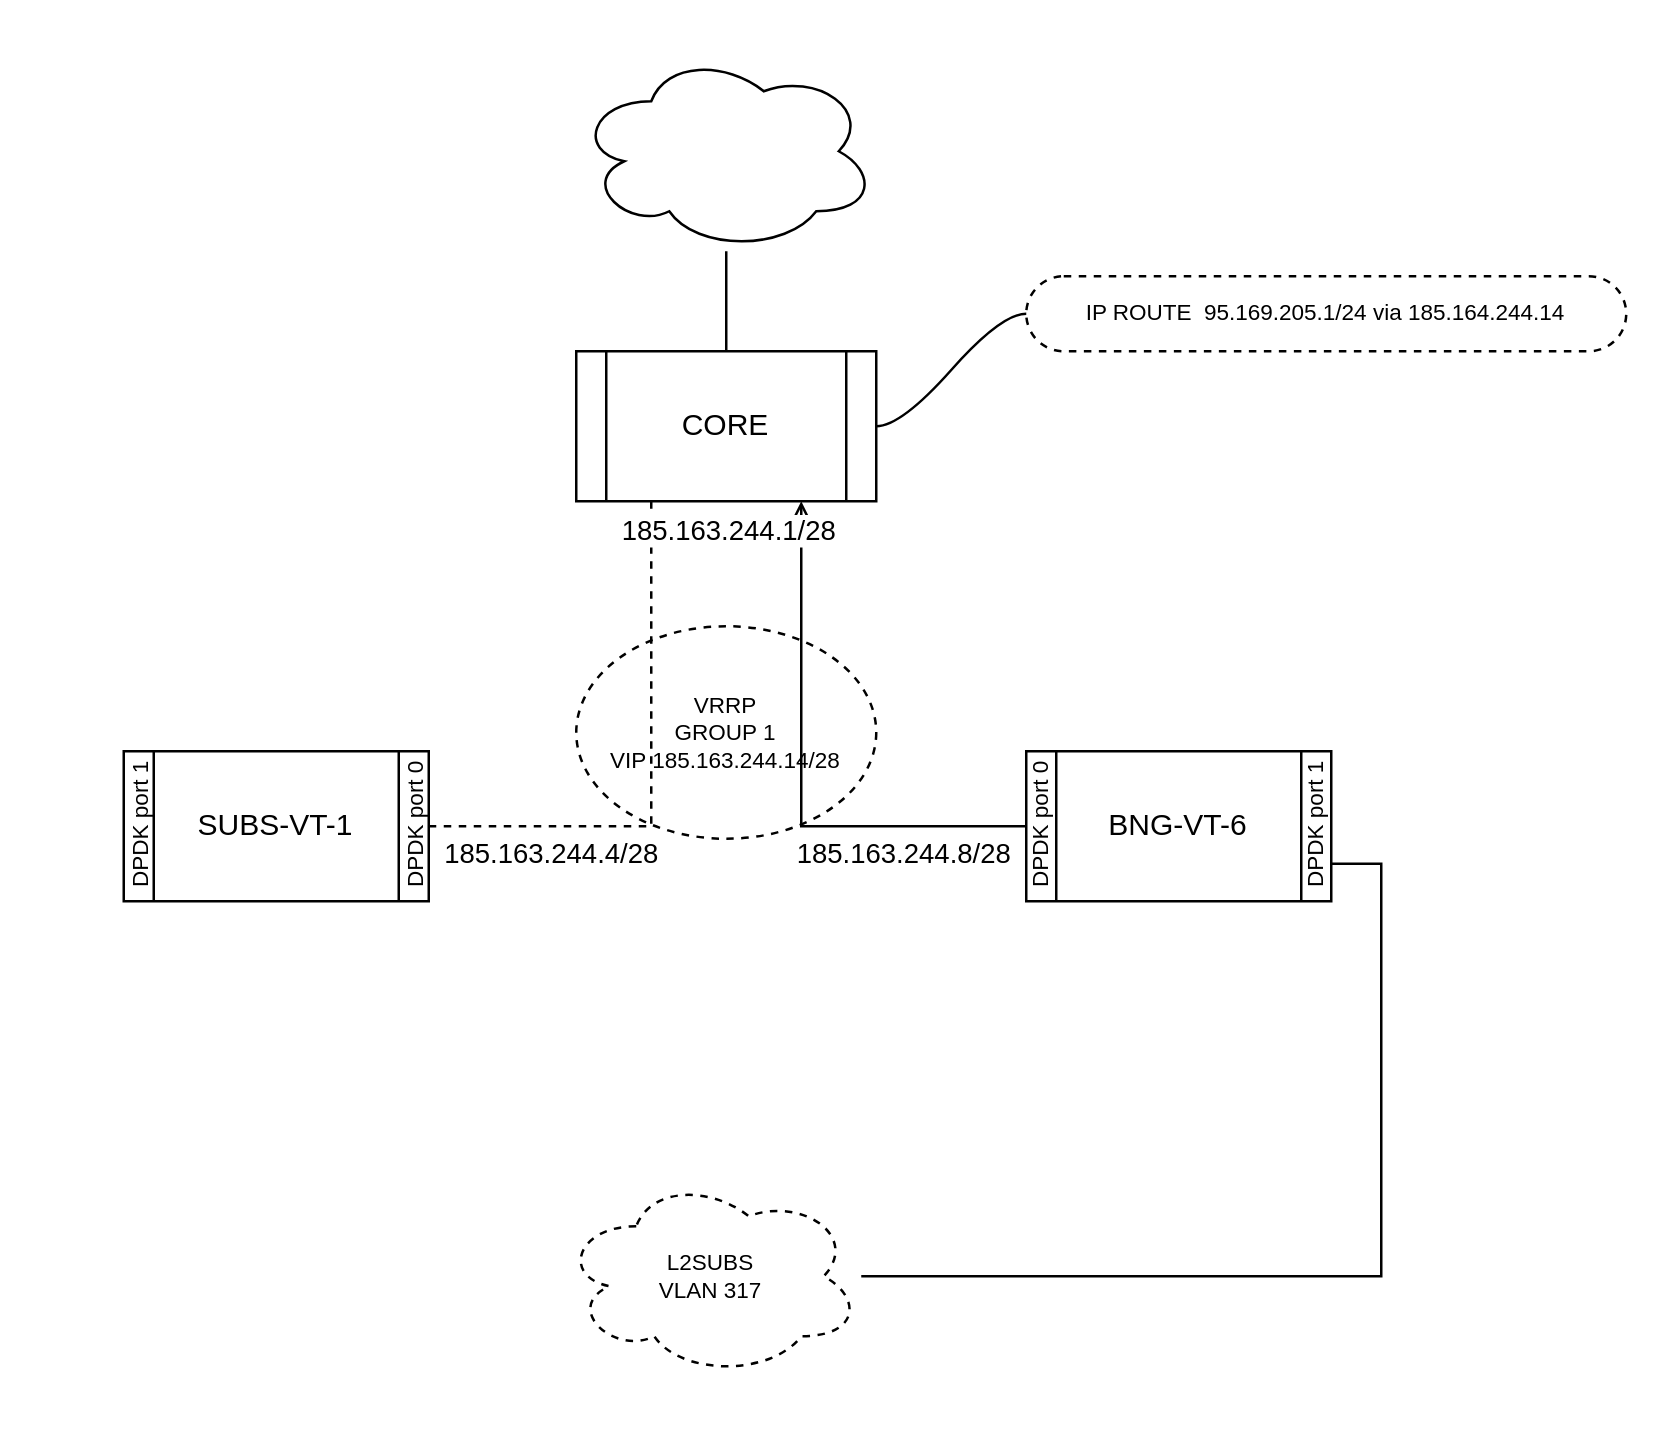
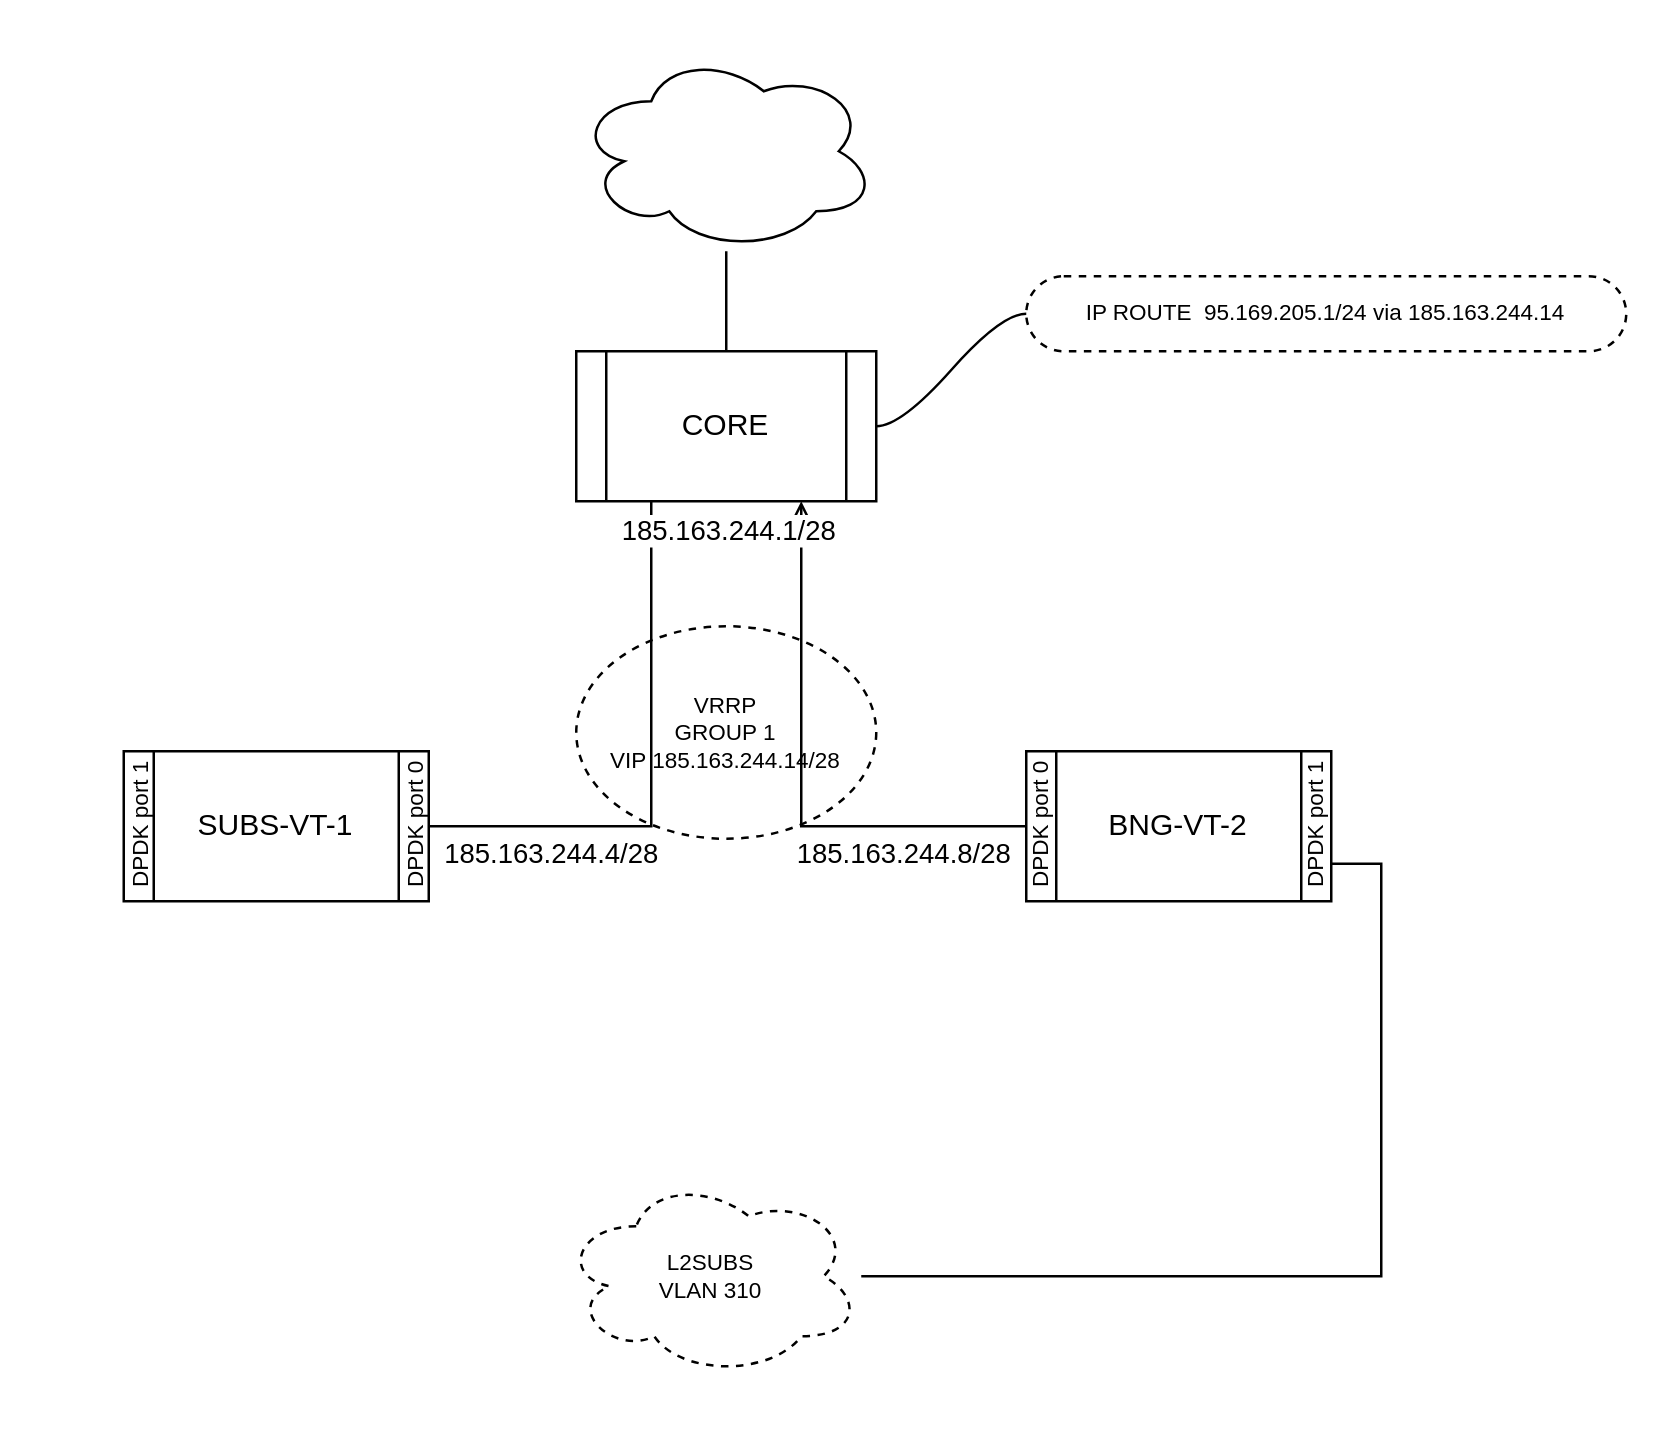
  <mxCell id="0" />
  <mxCell id="1" parent="0" />
  <mxCell id="2" value="" style="group" vertex="1" connectable="0" parent="1"><mxGeometry x="40" y="295" width="140" height="70" as="geometry" /></mxCell>
  <mxCell id="3" value="&lt;font style=&quot;font-size: 9px;&quot;&gt;DPDK port 0&lt;/font&gt;" style="text;html=1;align=center;verticalAlign=middle;resizable=0;points=[];autosize=1;strokeColor=none;fillColor=none;rotation=-90;" vertex="1" parent="2"><mxGeometry x="90" y="20" width="70" height="30" as="geometry" /></mxCell>
  <mxCell id="4" value="&lt;font style=&quot;font-size: 9px;&quot;&gt;DPDK port 1&lt;/font&gt;" style="text;html=1;align=center;verticalAlign=middle;resizable=0;points=[];autosize=1;strokeColor=none;fillColor=none;rotation=-90;" vertex="1" parent="2"><mxGeometry x="-20" y="20" width="70" height="30" as="geometry" /></mxCell>
  <mxCell id="5" value="SUBS-VT-1" style="shape=process;whiteSpace=wrap;html=1;backgroundOutline=1;fillColor=none;container=0;" vertex="1" parent="2"><mxGeometry x="9" y="5" width="122" height="60" as="geometry" /></mxCell>
- <mxCell id="6" style="edgeStyle=orthogonalEdgeStyle;rounded=0;orthogonalLoop=1;jettySize=auto;html=1;entryX=0.25;entryY=1;entryDx=0;entryDy=0;endArrow=none;endFill=0;dashed=1;" edge="1" parent="1" source="5" target="11"><mxGeometry relative="1" as="geometry" /></mxCell>
+ <mxCell id="6" style="edgeStyle=orthogonalEdgeStyle;rounded=0;orthogonalLoop=1;jettySize=auto;html=1;entryX=0.25;entryY=1;entryDx=0;entryDy=0;endArrow=none;endFill=0;" edge="1" parent="1" source="5" target="11"><mxGeometry relative="1" as="geometry" /></mxCell>
  <mxCell id="7" value="185.163.244.4/28" style="edgeLabel;html=1;align=center;verticalAlign=middle;resizable=0;points=[];" vertex="1" connectable="0" parent="6"><mxGeometry x="-0.722" y="2" relative="1" as="geometry"><mxPoint x="18" y="12" as="offset" /></mxGeometry></mxCell>
  <mxCell id="8" style="edgeStyle=orthogonalEdgeStyle;rounded=0;orthogonalLoop=1;jettySize=auto;html=1;exitX=0;exitY=0.5;exitDx=0;exitDy=0;entryX=0.75;entryY=1;entryDx=0;entryDy=0;endArrow=open;endFill=0;" edge="1" parent="1" source="21" target="11"><mxGeometry relative="1" as="geometry" /></mxCell>
  <mxCell id="9" value="185.163.244.8/28" style="edgeLabel;html=1;align=center;verticalAlign=middle;resizable=0;points=[];" vertex="1" connectable="0" parent="8"><mxGeometry x="-0.728" y="-1" relative="1" as="geometry"><mxPoint x="-20" y="11" as="offset" /></mxGeometry></mxCell>
  <mxCell id="10" value="185.163.244.1/28" style="edgeLabel;html=1;align=center;verticalAlign=middle;resizable=0;points=[];" vertex="1" connectable="0" parent="8"><mxGeometry x="0.648" y="1" relative="1" as="geometry"><mxPoint x="-29" y="-28" as="offset" /></mxGeometry></mxCell>
  <mxCell id="11" value="CORE" style="shape=process;whiteSpace=wrap;html=1;backgroundOutline=1;fillColor=none;" vertex="1" parent="1"><mxGeometry x="230" y="140" width="120" height="60" as="geometry" /></mxCell>
  <mxCell id="12" style="edgeStyle=orthogonalEdgeStyle;rounded=0;orthogonalLoop=1;jettySize=auto;html=1;fontSize=9;endArrow=none;endFill=0;" edge="1" parent="1" source="13" target="11"><mxGeometry relative="1" as="geometry" /></mxCell>
  <mxCell id="13" value="" style="ellipse;shape=cloud;whiteSpace=wrap;html=1;fontSize=9;" vertex="1" parent="1"><mxGeometry x="230" width="120" height="80" as="geometry" y="20" /></mxCell>
  <mxCell id="14" value="VRRP&lt;br&gt;GROUP 1&lt;br&gt;VIP 185.163.244.14/28" style="ellipse;whiteSpace=wrap;html=1;dashed=1;fontSize=9;fillColor=none;" vertex="1" parent="1"><mxGeometry x="230" y="250" width="120" height="85" as="geometry" /></mxCell>
- <mxCell id="15" value="IP ROUTE&amp;nbsp;&amp;nbsp;95.169.205.1/24 via 185.164.244.14" style="whiteSpace=wrap;html=1;rounded=1;arcSize=50;align=center;verticalAlign=middle;strokeWidth=1;autosize=1;spacing=4;treeFolding=1;treeMoving=1;newEdgeStyle={&quot;edgeStyle&quot;:&quot;entityRelationEdgeStyle&quot;,&quot;startArrow&quot;:&quot;none&quot;,&quot;endArrow&quot;:&quot;none&quot;,&quot;segment&quot;:10,&quot;curved&quot;:1};dashed=1;fontSize=9;fillColor=none;" vertex="1" parent="1"><mxGeometry x="410" y="110" width="240" height="30" as="geometry" /></mxCell>
+ <mxCell id="15" value="IP ROUTE&amp;nbsp;&amp;nbsp;95.169.205.1/24 via 185.163.244.14" style="whiteSpace=wrap;html=1;rounded=1;arcSize=50;align=center;verticalAlign=middle;strokeWidth=1;autosize=1;spacing=4;treeFolding=1;treeMoving=1;newEdgeStyle={&quot;edgeStyle&quot;:&quot;entityRelationEdgeStyle&quot;,&quot;startArrow&quot;:&quot;none&quot;,&quot;endArrow&quot;:&quot;none&quot;,&quot;segment&quot;:10,&quot;curved&quot;:1};dashed=1;fontSize=9;fillColor=none;" vertex="1" parent="1"><mxGeometry x="410" y="110" width="240" height="30" as="geometry" /></mxCell>
  <mxCell id="16" value="" style="edgeStyle=entityRelationEdgeStyle;startArrow=none;endArrow=none;segment=10;curved=1;rounded=0;fontSize=9;" edge="1" target="15" parent="1"><mxGeometry relative="1" as="geometry"><mxPoint x="350" y="170" as="sourcePoint" /></mxGeometry></mxCell>
  <mxCell id="17" style="edgeStyle=orthogonalEdgeStyle;rounded=0;orthogonalLoop=1;jettySize=auto;html=1;entryX=1;entryY=0.75;entryDx=0;entryDy=0;fontSize=9;endArrow=none;endFill=0;" edge="1" parent="1" source="18" target="21"><mxGeometry relative="1" as="geometry" /></mxCell>
- <mxCell id="18" value="L2SUBS&lt;br&gt;VLAN 317" style="ellipse;shape=cloud;whiteSpace=wrap;html=1;dashed=1;fontSize=9;fillColor=none;" vertex="1" parent="1"><mxGeometry x="224" y="470" width="120" height="80" as="geometry" /></mxCell>
+ <mxCell id="18" value="L2SUBS&lt;br&gt;VLAN 310" style="ellipse;shape=cloud;whiteSpace=wrap;html=1;dashed=1;fontSize=9;fillColor=none;" vertex="1" parent="1"><mxGeometry x="224" y="470" width="120" height="80" as="geometry" /></mxCell>
  <mxCell id="19" value="&lt;font style=&quot;font-size: 9px;&quot;&gt;DPDK port 0&lt;/font&gt;" style="text;html=1;align=center;verticalAlign=middle;resizable=0;points=[];autosize=1;strokeColor=none;fillColor=none;rotation=-90;" vertex="1" parent="1"><mxGeometry x="380" y="315" width="70" height="30" as="geometry" /></mxCell>
  <mxCell id="20" value="&lt;font style=&quot;font-size: 9px;&quot;&gt;DPDK port 1&lt;/font&gt;" style="text;html=1;align=center;verticalAlign=middle;resizable=0;points=[];autosize=1;strokeColor=none;fillColor=none;rotation=-90;" vertex="1" parent="1"><mxGeometry x="490" y="315" width="70" height="30" as="geometry" /></mxCell>
- <mxCell id="21" value="BNG-VT-6" style="shape=process;whiteSpace=wrap;html=1;backgroundOutline=1;fillColor=none;" vertex="1" parent="1"><mxGeometry x="410" y="300" width="122" height="60" as="geometry" /></mxCell>
+ <mxCell id="21" value="BNG-VT-2" style="shape=process;whiteSpace=wrap;html=1;backgroundOutline=1;fillColor=none;" vertex="1" parent="1"><mxGeometry x="410" y="300" width="122" height="60" as="geometry" /></mxCell>
